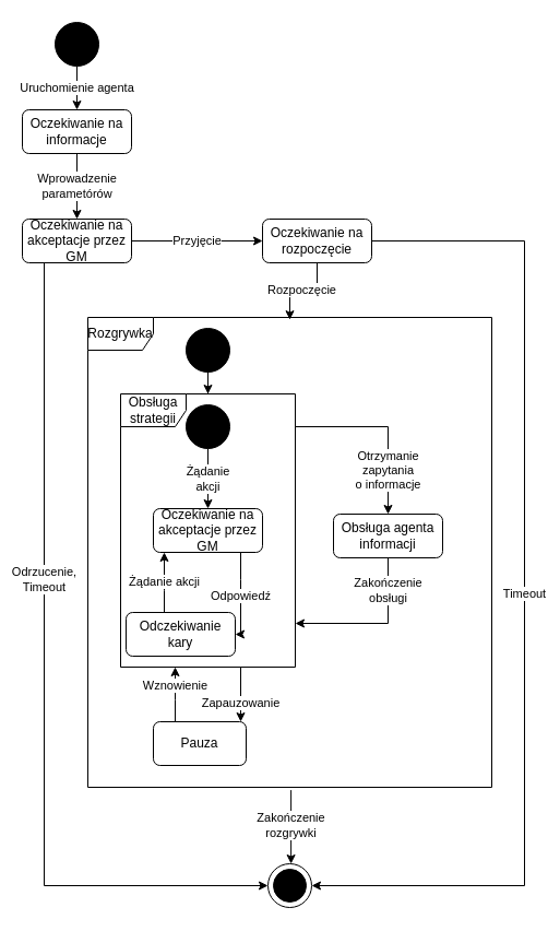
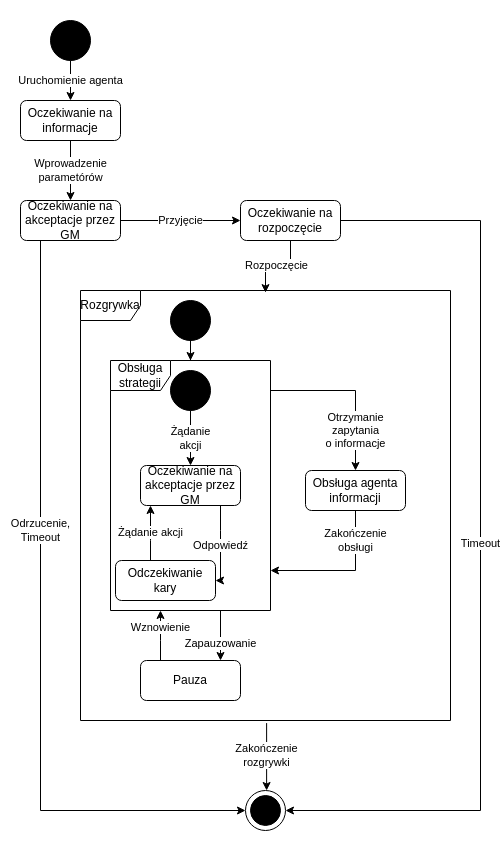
  <mxCell id="0" />
  <mxCell id="1" parent="0" />
  <mxCell id="2" value="Uruchomienie agenta" style="edgeStyle=orthogonalEdgeStyle;rounded=0;orthogonalLoop=1;jettySize=auto;html=1;endArrow=classic;endFill=1;" parent="1" source="3" target="7" edge="1"><mxGeometry relative="1" as="geometry" /></mxCell>
  <mxCell id="3" value="" style="shape=ellipse;html=1;fillColor=#000000;fontSize=18;fontColor=#ffffff;" parent="1" vertex="1"><mxGeometry x="50" y="20" width="40" height="40" as="geometry" /></mxCell>
  <mxCell id="4" value="" style="shape=mxgraph.sysml.actFinal;html=1;verticalLabelPosition=bottom;labelBackgroundColor=#ffffff;verticalAlign=top;" parent="1" vertex="1"><mxGeometry x="245" y="790" width="40" height="40" as="geometry" /></mxCell>
  <mxCell id="5" value="Przyjęcie" style="edgeStyle=orthogonalEdgeStyle;rounded=0;orthogonalLoop=1;jettySize=auto;html=1;exitX=1;exitY=0.5;exitDx=0;exitDy=0;" parent="1" source="10" target="13" edge="1"><mxGeometry relative="1" as="geometry" /></mxCell>
  <mxCell id="6" value="Wprowadzenie&lt;br&gt;parametórów" style="edgeStyle=orthogonalEdgeStyle;rounded=0;orthogonalLoop=1;jettySize=auto;html=1;" parent="1" source="7" target="10" edge="1"><mxGeometry relative="1" as="geometry"><Array as="points"><mxPoint x="70" y="240" /><mxPoint x="70" y="240" /></Array></mxGeometry></mxCell>
  <mxCell id="7" value="Oczekiwanie na informacje" style="shape=rect;rounded=1;html=1;whiteSpace=wrap;align=center;" parent="1" vertex="1"><mxGeometry x="20" y="100" width="100" height="40" as="geometry" /></mxCell>
  <mxCell id="8" value="Zakończenie&lt;br&gt;rozgrywki" style="edgeStyle=orthogonalEdgeStyle;rounded=0;orthogonalLoop=1;jettySize=auto;html=1;exitX=0.503;exitY=1.006;exitDx=0;exitDy=0;exitPerimeter=0;" parent="1" source="14" target="4" edge="1"><mxGeometry x="0.54" y="-20" relative="1" as="geometry"><Array as="points"><mxPoint x="266" y="790" /><mxPoint x="266" y="790" /></Array><mxPoint x="20" y="-20" as="offset" /></mxGeometry></mxCell>
  <mxCell id="9" value="Odrzucenie,&lt;br&gt;Timeout" style="edgeStyle=orthogonalEdgeStyle;rounded=0;orthogonalLoop=1;jettySize=auto;html=1;endArrow=classic;endFill=1;entryX=0;entryY=0.5;entryDx=0;entryDy=0;entryPerimeter=0;elbow=vertical;" parent="1" source="10" target="4" edge="1"><mxGeometry x="-0.252" relative="1" as="geometry"><Array as="points"><mxPoint x="40" y="810" /></Array><mxPoint as="offset" /></mxGeometry></mxCell>
  <mxCell id="10" value="Oczekiwanie na akceptacje przez GM" style="shape=rect;rounded=1;html=1;whiteSpace=wrap;align=center;" parent="1" vertex="1"><mxGeometry x="20" y="200" width="100" height="40" as="geometry" /></mxCell>
  <mxCell id="11" value="Timeout" style="edgeStyle=orthogonalEdgeStyle;rounded=0;orthogonalLoop=1;jettySize=auto;html=1;entryX=1;entryY=0.5;entryDx=0;entryDy=0;entryPerimeter=0;" parent="1" source="13" target="4" edge="1"><mxGeometry relative="1" as="geometry"><Array as="points"><mxPoint x="480" y="220" /><mxPoint x="480" y="810" /></Array><mxPoint x="329" y="240" as="sourcePoint" /><mxPoint as="offset" /></mxGeometry></mxCell>
  <mxCell id="12" value="Rozpoczęcie" style="edgeStyle=orthogonalEdgeStyle;rounded=0;orthogonalLoop=1;jettySize=auto;html=1;entryX=0.5;entryY=0.005;entryDx=0;entryDy=0;entryPerimeter=0;" edge="1" parent="1" source="13" target="14"><mxGeometry relative="1" as="geometry" /></mxCell>
  <mxCell id="13" value="Oczekiwanie na rozpoczęcie" style="shape=rect;rounded=1;html=1;whiteSpace=wrap;align=center;" parent="1" vertex="1"><mxGeometry x="240" y="200" width="100" height="40" as="geometry" /></mxCell>
  <mxCell id="14" value="Rozgrywka" style="shape=umlFrame;whiteSpace=wrap;html=1;" vertex="1" parent="1"><mxGeometry x="80" y="290" width="370" height="430" as="geometry" /></mxCell>
  <mxCell id="15" value="" style="edgeStyle=orthogonalEdgeStyle;rounded=0;orthogonalLoop=1;jettySize=auto;html=1;" edge="1" parent="1" source="16" target="17"><mxGeometry relative="1" as="geometry" /></mxCell>
  <mxCell id="16" value="" style="shape=ellipse;html=1;fillColor=#000000;fontSize=18;fontColor=#ffffff;" vertex="1" parent="1"><mxGeometry x="170" y="300" width="40" height="40" as="geometry" /></mxCell>
  <mxCell id="17" value="Obsługa&lt;br&gt;strategii" style="shape=umlFrame;whiteSpace=wrap;html=1;" vertex="1" parent="1"><mxGeometry x="110" y="360" width="160" height="250" as="geometry" /></mxCell>
  <mxCell id="18" value="Żądanie&lt;br&gt;akcji" style="edgeStyle=orthogonalEdgeStyle;rounded=0;orthogonalLoop=1;jettySize=auto;html=1;entryX=0.5;entryY=0;entryDx=0;entryDy=0;" edge="1" parent="1" source="19" target="21"><mxGeometry relative="1" as="geometry" /></mxCell>
  <mxCell id="19" value="" style="shape=ellipse;html=1;fillColor=#000000;fontSize=18;fontColor=#ffffff;" vertex="1" parent="1"><mxGeometry x="170" y="370" width="40" height="40" as="geometry" /></mxCell>
  <mxCell id="20" value="Odpowiedź" style="edgeStyle=orthogonalEdgeStyle;rounded=0;orthogonalLoop=1;jettySize=auto;html=1;" edge="1" parent="1" source="21" target="29"><mxGeometry relative="1" as="geometry"><Array as="points"><mxPoint x="220" y="530" /><mxPoint x="220" y="530" /></Array></mxGeometry></mxCell>
  <mxCell id="21" value="Oczekiwanie na akceptacje przez GM" style="shape=rect;rounded=1;html=1;whiteSpace=wrap;align=center;" vertex="1" parent="1"><mxGeometry x="140" y="465" width="100" height="40" as="geometry" /></mxCell>
  <mxCell id="22" value="Wznowienie" style="edgeStyle=orthogonalEdgeStyle;rounded=0;orthogonalLoop=1;jettySize=auto;html=1;" edge="1" parent="1" source="24" target="17"><mxGeometry x="0.333" relative="1" as="geometry"><Array as="points"><mxPoint x="160" y="640" /><mxPoint x="160" y="640" /></Array><mxPoint as="offset" /></mxGeometry></mxCell>
  <mxCell id="23" value="Zapauzowanie" style="edgeStyle=orthogonalEdgeStyle;rounded=0;orthogonalLoop=1;jettySize=auto;html=1;" edge="1" parent="1" source="17" target="24"><mxGeometry x="0.333" relative="1" as="geometry"><Array as="points"><mxPoint x="220" y="640" /><mxPoint x="220" y="640" /></Array><mxPoint as="offset" /></mxGeometry></mxCell>
- <mxCell id="24" value="Pauza" style="shape=rect;rounded=1;html=1;whiteSpace=wrap;align=center;" vertex="1" parent="1"><mxGeometry x="140" y="660" width="85" height="40" as="geometry" /></mxCell>
+ <mxCell id="24" value="Pauza" style="shape=rect;rounded=1;html=1;whiteSpace=wrap;align=center;" vertex="1" parent="1"><mxGeometry x="140" y="660" width="100" height="40" as="geometry" /></mxCell>
  <mxCell id="25" value="Zakończenie&lt;br&gt;obsługi" style="edgeStyle=orthogonalEdgeStyle;rounded=0;orthogonalLoop=1;jettySize=auto;html=1;" edge="1" parent="1" source="27" target="17"><mxGeometry x="-0.586" relative="1" as="geometry"><Array as="points"><mxPoint x="355" y="570" /></Array><mxPoint as="offset" /></mxGeometry></mxCell>
  <mxCell id="26" value="Otrzymanie&lt;br&gt;zapytania&lt;br&gt;o informacje" style="edgeStyle=orthogonalEdgeStyle;rounded=0;orthogonalLoop=1;jettySize=auto;html=1;" edge="1" parent="1" source="17" target="27"><mxGeometry x="0.515" relative="1" as="geometry"><Array as="points"><mxPoint x="355" y="390" /></Array><mxPoint as="offset" /></mxGeometry></mxCell>
  <mxCell id="27" value="Obsługa agenta informacji" style="shape=rect;rounded=1;html=1;whiteSpace=wrap;align=center;" vertex="1" parent="1"><mxGeometry x="305" y="470" width="100" height="40" as="geometry" /></mxCell>
  <mxCell id="28" value="Żądanie akcji" style="edgeStyle=orthogonalEdgeStyle;rounded=0;orthogonalLoop=1;jettySize=auto;html=1;" edge="1" parent="1" source="29" target="21"><mxGeometry relative="1" as="geometry"><Array as="points"><mxPoint x="150" y="540" /><mxPoint x="150" y="540" /></Array></mxGeometry></mxCell>
  <mxCell id="29" value="Odczekiwanie kary" style="shape=rect;rounded=1;html=1;whiteSpace=wrap;align=center;" vertex="1" parent="1"><mxGeometry x="115" y="560" width="100" height="40" as="geometry" /></mxCell>
